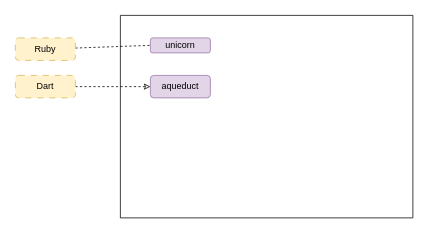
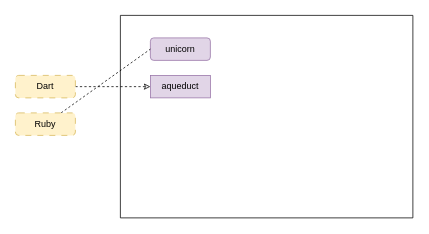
  <mxCell id="0" />
  <mxCell id="1" parent="0" />
  <mxCell id="2" value="" style="swimlane;startSize=0;" vertex="1" parent="1"><mxGeometry x="160" y="20" width="390" height="270" as="geometry" /></mxCell>
- <mxCell id="3" value="unicorn" style="rounded=1;whiteSpace=wrap;html=1;fillColor=#e1d5e7;strokeColor=#9673a6;" vertex="1" parent="2"><mxGeometry x="40" y="30" width="80" height="20" as="geometry" /></mxCell>
- <mxCell id="4" value="aqueduct" style="rounded=1;whiteSpace=wrap;html=1;fillColor=#e1d5e7;strokeColor=#9673a6;" vertex="1" parent="2"><mxGeometry x="40" y="80" width="80" height="30" as="geometry" /></mxCell>
+ <mxCell id="3" value="unicorn" style="rounded=1;whiteSpace=wrap;html=1;fillColor=#e1d5e7;strokeColor=#9673a6;" vertex="1" parent="2"><mxGeometry x="40" y="30" width="80" height="30" as="geometry" /></mxCell>
+ <mxCell id="4" value="aqueduct" style="whiteSpace=wrap;html=1;fillColor=#e1d5e7;strokeColor=#9673a6;rounded=0;" vertex="1" parent="2"><mxGeometry x="40" y="80" width="80" height="30" as="geometry" /></mxCell>
  <mxCell id="5" style="edgeStyle=none;html=1;entryX=0;entryY=0.5;entryDx=0;entryDy=0;endArrow=none;endFill=0;dashed=1;" edge="1" parent="1" source="6" target="3"><mxGeometry relative="1" as="geometry" /></mxCell>
- <mxCell id="6" value="Ruby" style="rounded=1;whiteSpace=wrap;html=1;fillColor=#fff2cc;strokeColor=#d6b656;dashed=1;dashPattern=8 8;" vertex="1" parent="1"><mxGeometry x="20" y="50" width="80" height="30" as="geometry" /></mxCell>
+ <mxCell id="6" value="Ruby" style="rounded=1;whiteSpace=wrap;html=1;fillColor=#fff2cc;strokeColor=#d6b656;dashed=1;dashPattern=8 8;" vertex="1" parent="1"><mxGeometry x="20" y="150" width="80" height="30" as="geometry" /></mxCell>
  <mxCell id="7" style="edgeStyle=none;html=1;entryX=0;entryY=0.5;entryDx=0;entryDy=0;dashed=1;endArrow=classic;endFill=0;" edge="1" parent="1" source="8" target="4"><mxGeometry relative="1" as="geometry" /></mxCell>
  <mxCell id="8" value="Dart" style="rounded=1;whiteSpace=wrap;html=1;fillColor=#fff2cc;strokeColor=#d6b656;dashed=1;dashPattern=8 8;" vertex="1" parent="1"><mxGeometry x="20" y="100" width="80" height="30" as="geometry" /></mxCell>
